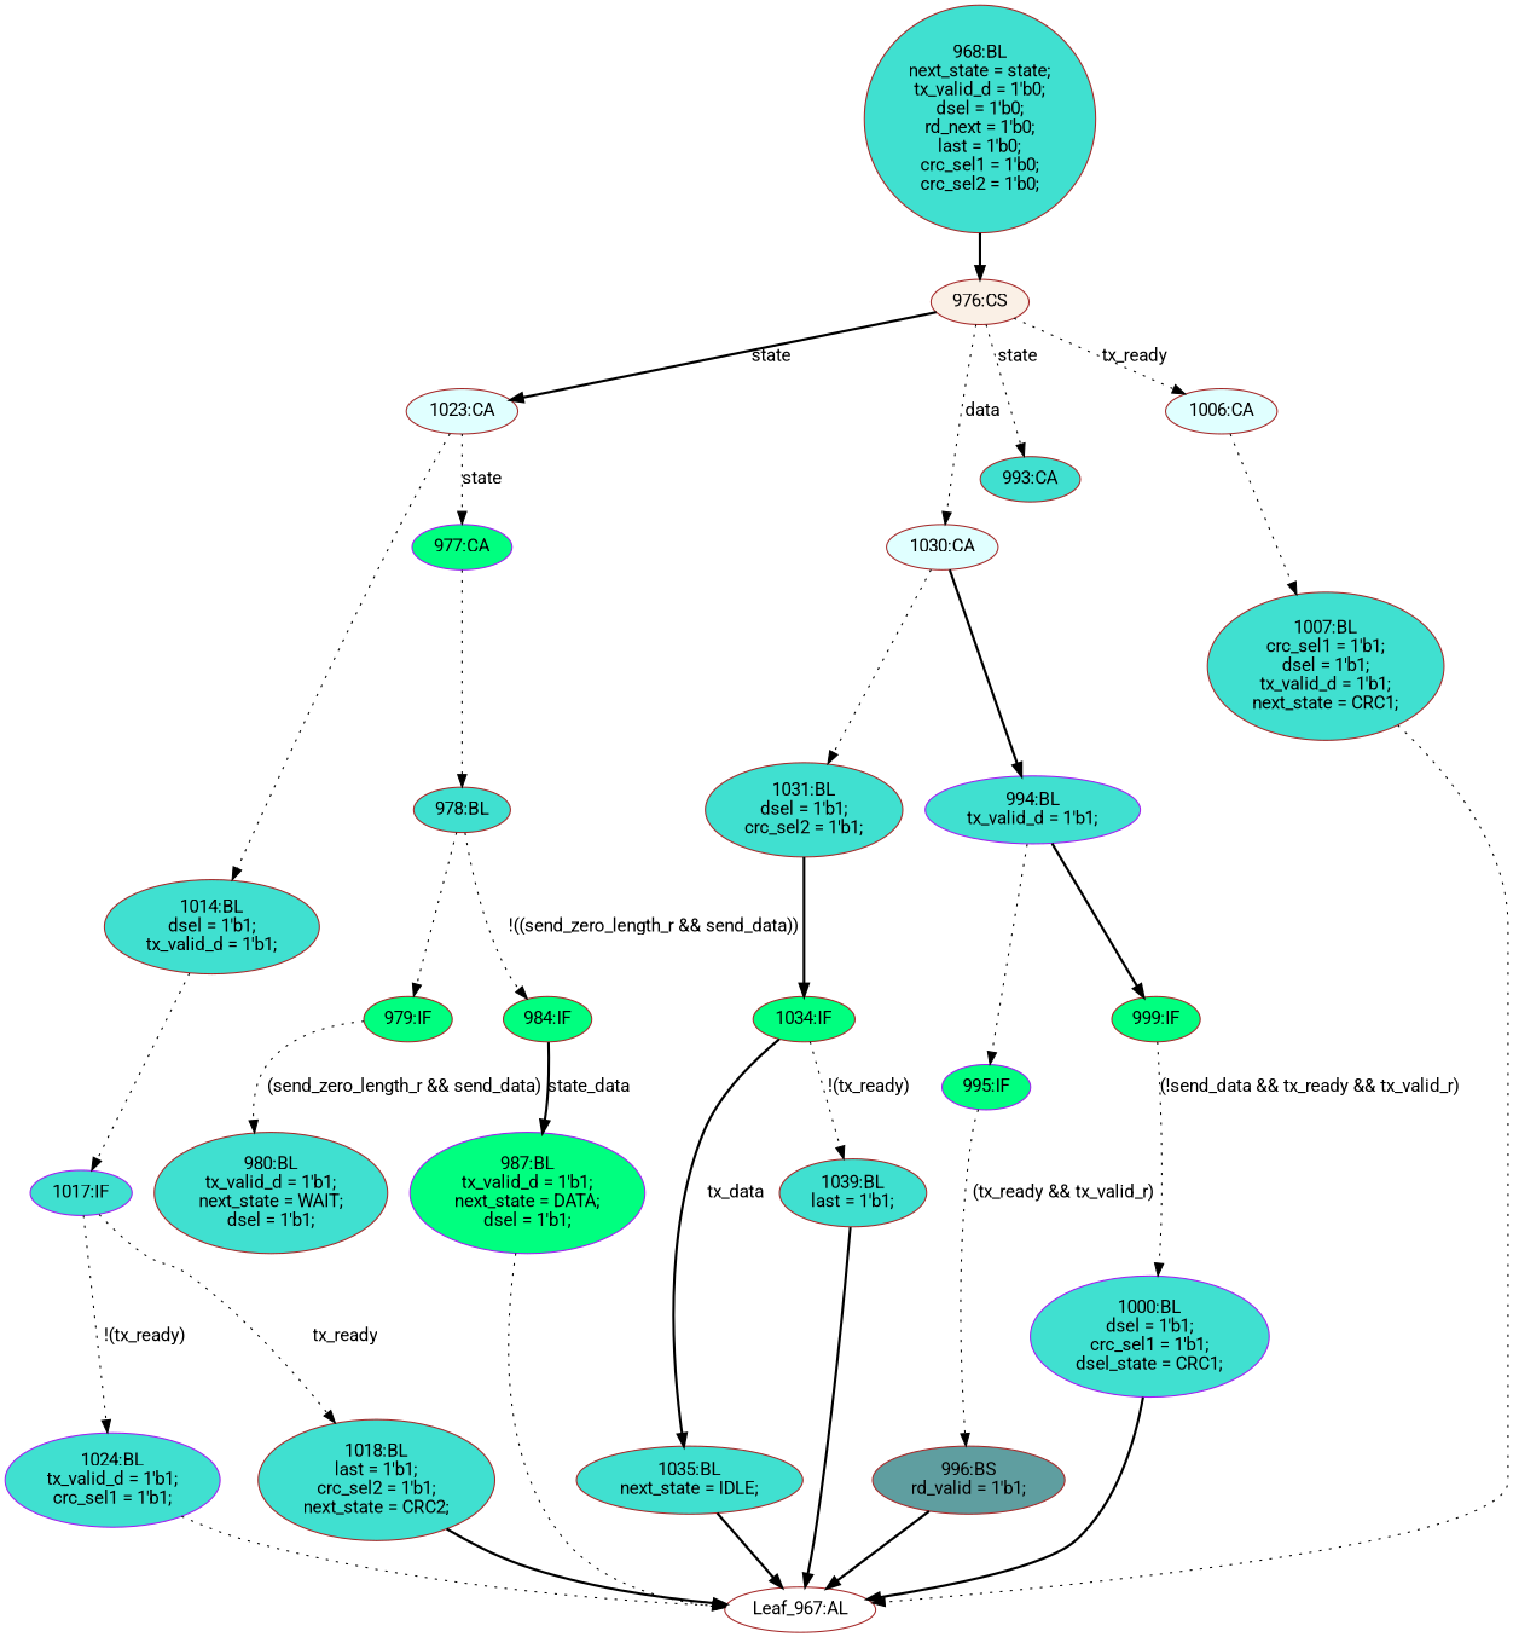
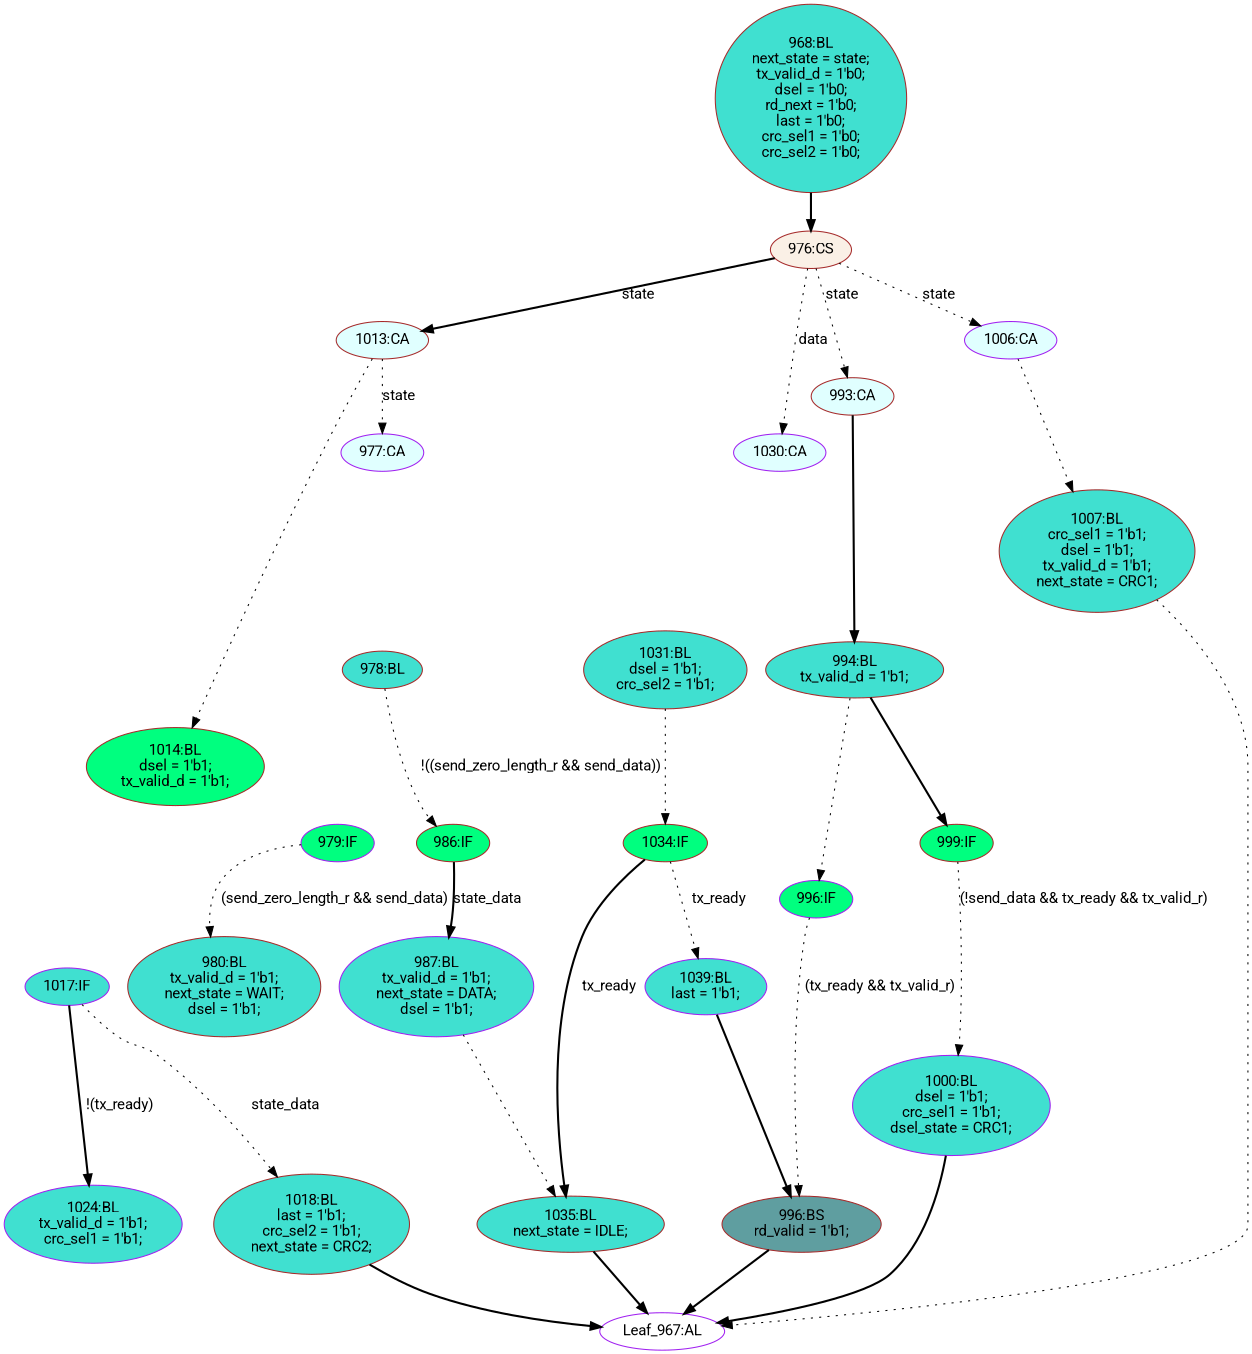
  strict digraph {
    fontname=Roboto
    node [color=brown fillcolor=turquoise fontname=Roboto statements="[]" style=filled typ=Block]
    edge [cond="[]" fontname=Roboto lineno=None style=dotted]
    n1 [ast="<pyverilog.vparser.ast.Block object at 0x7f55d3d0fc50>" label="1031:BL\ndsel = 1'b1;\ncrc_sel2 = 1'b1;" statements="[<pyverilog.vparser.ast.BlockingSubstitution object at 0x7f55d3d0f9d0>, <pyverilog.vparser.ast.BlockingSubstitution object at 0x7f55d3d0fb10>]"]
    n2 [ast="<pyverilog.vparser.ast.IfStatement object at 0x7f55d3d0fc90>" fillcolor=springgreen label="1034:IF" typ=IfStatement]
    n3 [ast="<pyverilog.vparser.ast.Block object at 0x7f55d3d0fed0>" label="1035:BL\nnext_state = IDLE;" statements="[<pyverilog.vparser.ast.BlockingSubstitution object at 0x7f55d3d0ff10>]"]
-   n4 [ast="<pyverilog.vparser.ast.Block object at 0x7f55d3d0fd10>" label="1039:BL\nlast = 1'b1;" statements="[<pyverilog.vparser.ast.BlockingSubstitution object at 0x7f55d3d0fd50>]"]
-   n5 [def_var="['dsel', 'tx_valid_d', 'last', 'crc_sel1', 'crc_sel2', 'rd_next', 'next_state']" label="Leaf_967:AL" fillcolor="" statements="" style="" typ=""]
+   n4 [ast="<pyverilog.vparser.ast.Block object at 0x7f55d3d0fd10>" color=purple label="1039:BL\nlast = 1'b1;" statements="[<pyverilog.vparser.ast.BlockingSubstitution object at 0x7f55d3d0fd50>]"]
+   n5 [color=purple def_var="['dsel', 'tx_valid_d', 'last', 'crc_sel1', 'crc_sel2', 'rd_next', 'next_state']" label="Leaf_967:AL" fillcolor="" statements="" style="" typ=""]
    n6 [ast="<pyverilog.vparser.ast.CaseStatement object at 0x7f55d3d130d0>" fillcolor=linen label="976:CS" typ=CaseStatement]
-   n7 [ast="<pyverilog.vparser.ast.Case object at 0x7f55d3d13bd0>" label="993:CA" typ=Case]
-   n8 [ast="<pyverilog.vparser.ast.Case object at 0x7f55d3d1d610>" fillcolor=lightcyan label="1006:CA" typ=Case]
-   n9 [ast="<pyverilog.vparser.ast.Case object at 0x7f55d3d2d610>" fillcolor=lightcyan label="1030:CA" typ=Case]
-   n10 [ast="<pyverilog.vparser.ast.Case object at 0x7f55d3d1dbd0>" fillcolor=lightcyan label="1023:CA" typ=Case]
-   n11 [ast="<pyverilog.vparser.ast.Block object at 0x7f55d3d13c50>" color=purple label="994:BL\ntx_valid_d = 1'b1;" statements="[<pyverilog.vparser.ast.BlockingSubstitution object at 0x7f55d3d13ed0>]"]
+   n7 [ast="<pyverilog.vparser.ast.Case object at 0x7f55d3d13bd0>" fillcolor=lightcyan label="993:CA" typ=Case]
+   n8 [ast="<pyverilog.vparser.ast.Case object at 0x7f55d3d1d610>" color=purple fillcolor=lightcyan label="1006:CA" typ=Case]
+   n9 [ast="<pyverilog.vparser.ast.Case object at 0x7f55d3d2d610>" color=purple fillcolor=lightcyan label="1030:CA" typ=Case]
+   n10 [ast="<pyverilog.vparser.ast.Case object at 0x7f55d3d1dbd0>" fillcolor=lightcyan label="1013:CA" typ=Case]
+   n11 [ast="<pyverilog.vparser.ast.Block object at 0x7f55d3d13c50>" label="994:BL\ntx_valid_d = 1'b1;" statements="[<pyverilog.vparser.ast.BlockingSubstitution object at 0x7f55d3d13ed0>]"]
    n12 [ast="<pyverilog.vparser.ast.Block object at 0x7f55d3d1d690>" label="1007:BL\ncrc_sel1 = 1'b1;\ndsel = 1'b1;\ntx_valid_d = 1'b1;\nnext_state = CRC1;" statements="[<pyverilog.vparser.ast.BlockingSubstitution object at 0x7f55d3d1d6d0>, <pyverilog.vparser.ast.BlockingSubstitution object at 0x7f55d3d1d810>, <pyverilog.vparser.ast.BlockingSubstitution object at 0x7f55d3d1d950>, <pyverilog.vparser.ast.BlockingSubstitution object at 0x7f55d3d1da90>]"]
-   n13 [ast="<pyverilog.vparser.ast.Case object at 0x7f55d3d13150>" color=purple fillcolor=springgreen label="977:CA" typ=Case]
-   n14 [ast="<pyverilog.vparser.ast.Block object at 0x7f55d3d1dc50>" label="1014:BL\ndsel = 1'b1;\ntx_valid_d = 1'b1;" statements="[<pyverilog.vparser.ast.BlockingSubstitution object at 0x7f55d3d1dc90>, <pyverilog.vparser.ast.BlockingSubstitution object at 0x7f55d3d1dd50>]"]
+   n13 [ast="<pyverilog.vparser.ast.Case object at 0x7f55d3d13150>" color=purple fillcolor=lightcyan label="977:CA" typ=Case]
+   n14 [ast="<pyverilog.vparser.ast.Block object at 0x7f55d3d1dc50>" fillcolor=springgreen label="1014:BL\ndsel = 1'b1;\ntx_valid_d = 1'b1;" statements="[<pyverilog.vparser.ast.BlockingSubstitution object at 0x7f55d3d1dc90>, <pyverilog.vparser.ast.BlockingSubstitution object at 0x7f55d3d1dd50>]"]
    n15 [ast="<pyverilog.vparser.ast.Block object at 0x7f55d3d131d0>" label="978:BL"]
    n16 [ast="<pyverilog.vparser.ast.IfStatement object at 0x7f55d3d1d050>" fillcolor=springgreen label="999:IF" typ=IfStatement]
-   n17 [ast="<pyverilog.vparser.ast.IfStatement object at 0x7f55d3d13c90>" color=purple fillcolor=springgreen label="995:IF" typ=IfStatement]
+   n17 [ast="<pyverilog.vparser.ast.IfStatement object at 0x7f55d3d13c90>" color=purple fillcolor=springgreen label="996:IF" typ=IfStatement]
    n18 [ast="<pyverilog.vparser.ast.IfStatement object at 0x7f55d3d1de90>" color=purple label="1017:IF" typ=IfStatement]
-   n19 [ast="<pyverilog.vparser.ast.IfStatement object at 0x7f55d3d13210>" fillcolor=springgreen label="979:IF" typ=IfStatement]
-   n20 [ast="<pyverilog.vparser.ast.IfStatement object at 0x7f55d3d13250>" fillcolor=springgreen label="984:IF" typ=IfStatement]
+   n19 [ast="<pyverilog.vparser.ast.IfStatement object at 0x7f55d3d13210>" color=purple fillcolor=springgreen label="979:IF" typ=IfStatement]
+   n20 [ast="<pyverilog.vparser.ast.IfStatement object at 0x7f55d3d13250>" fillcolor=springgreen label="986:IF" typ=IfStatement]
    n21 [ast="<pyverilog.vparser.ast.Block object at 0x7f55d3d1d090>" color=purple label="1000:BL\ndsel = 1'b1;\ncrc_sel1 = 1'b1;\ndsel_state = CRC1;" statements="[<pyverilog.vparser.ast.BlockingSubstitution object at 0x7f55d3d1d0d0>, <pyverilog.vparser.ast.BlockingSubstitution object at 0x7f55d3d1d210>, <pyverilog.vparser.ast.BlockingSubstitution object at 0x7f55d3d1d350>]"]
    n22 [ast="<pyverilog.vparser.ast.BlockingSubstitution object at 0x7f55d3d13cd0>" fillcolor=cadetblue label="996:BS\nrd_valid = 1'b1;" statements="[<pyverilog.vparser.ast.BlockingSubstitution object at 0x7f55d3d13cd0>]" typ=BlockingSubstitution]
-   n23 [ast="<pyverilog.vparser.ast.Block object at 0x7f55d3d13290>" color=purple fillcolor=springgreen label="987:BL\ntx_valid_d = 1'b1;\nnext_state = DATA;\ndsel = 1'b1;" statements="[<pyverilog.vparser.ast.BlockingSubstitution object at 0x7f55d3d132d0>, <pyverilog.vparser.ast.BlockingSubstitution object at 0x7f55d3d13410>, <pyverilog.vparser.ast.BlockingSubstitution object at 0x7f55d3d13550>]"]
+   n23 [ast="<pyverilog.vparser.ast.Block object at 0x7f55d3d13290>" color=purple label="987:BL\ntx_valid_d = 1'b1;\nnext_state = DATA;\ndsel = 1'b1;" statements="[<pyverilog.vparser.ast.BlockingSubstitution object at 0x7f55d3d132d0>, <pyverilog.vparser.ast.BlockingSubstitution object at 0x7f55d3d13410>, <pyverilog.vparser.ast.BlockingSubstitution object at 0x7f55d3d13550>]"]
    n24 [ast="<pyverilog.vparser.ast.Block object at 0x7f55d3d2d9d0>" label="968:BL\nnext_state = state;\ntx_valid_d = 1'b0;\ndsel = 1'b0;\nrd_next = 1'b0;\nlast = 1'b0;\ncrc_sel1 = 1'b0;\ncrc_sel2 = 1'b0;" statements="[<pyverilog.vparser.ast.BlockingSubstitution object at 0x7f55d3d2da10>, <pyverilog.vparser.ast.BlockingSubstitution object at 0x7f55d3d2db50>, <pyverilog.vparser.ast.BlockingSubstitution object at 0x7f55d3d2dc90>, <pyverilog.vparser.ast.BlockingSubstitution object at 0x7f55d3d2ddd0>, <pyverilog.vparser.ast.BlockingSubstitution object at 0x7f55d3d2df10>, <pyverilog.vparser.ast.BlockingSubstitution object at 0x7f55d3cb7090>, <pyverilog.vparser.ast.BlockingSubstitution object at 0x7f55d3cb71d0>]"]
    n25 [ast="<pyverilog.vparser.ast.Block object at 0x7f55d3d136d0>" label="980:BL\ntx_valid_d = 1'b1;\nnext_state = WAIT;\ndsel = 1'b1;" statements="[<pyverilog.vparser.ast.BlockingSubstitution object at 0x7f55d3d13710>, <pyverilog.vparser.ast.BlockingSubstitution object at 0x7f55d3d13850>, <pyverilog.vparser.ast.BlockingSubstitution object at 0x7f55d3d13990>]"]
    n26 [ast="<pyverilog.vparser.ast.Block object at 0x7f55d3d2d1d0>" label="1018:BL\nlast = 1'b1;\ncrc_sel2 = 1'b1;\nnext_state = CRC2;" statements="[<pyverilog.vparser.ast.BlockingSubstitution object at 0x7f55d3d2d210>, <pyverilog.vparser.ast.BlockingSubstitution object at 0x7f55d3d2d350>, <pyverilog.vparser.ast.BlockingSubstitution object at 0x7f55d3d2d490>]"]
    n27 [ast="<pyverilog.vparser.ast.Block object at 0x7f55d3d1ded0>" color=purple label="1024:BL\ntx_valid_d = 1'b1;\ncrc_sel1 = 1'b1;" statements="[<pyverilog.vparser.ast.BlockingSubstitution object at 0x7f55d3d1df10>, <pyverilog.vparser.ast.BlockingSubstitution object at 0x7f55d3d2d090>]"]
-   n1 -> n2 [style=bold]
-   n2 -> n3 [cond="['tx_ready']" label=tx_data lineno=1034 style=bold]
-   n2 -> n4 [cond="['tx_ready']" label="!(tx_ready)" lineno=1034]
+   n1 -> n2
+   n2 -> n3 [cond="['tx_ready']" label=tx_ready lineno=1034 style=bold]
+   n2 -> n4 [cond="['tx_ready']" label=tx_ready lineno=1034]
    n3 -> n5 [style=bold]
-   n4 -> n5 [style=bold]
+   n4 -> n22 [style=bold]
    n6 -> n7 [cond="['state']" label=state lineno=976]
-   n6 -> n8 [cond="['state']" label=tx_ready lineno=976]
+   n6 -> n8 [cond="['state']" label=state lineno=976]
    n6 -> n9 [cond="['state']" label=data lineno=976]
    n6 -> n10 [cond="['state']" label=state lineno=976 style=bold]
-   n9 -> n11 [style=bold]
+   n7 -> n11 [style=bold]
    n8 -> n12
-   n9 -> n1
    n10 -> n13 [cond="['state']" label=state lineno=976]
    n10 -> n14
    n11 -> n16 [style=bold]
    n11 -> n17
    n12 -> n5
-   n13 -> n15
-   n14 -> n18
-   n15 -> n19
    n15 -> n20 [cond="['send_zero_length_r', 'send_data']" label="!((send_zero_length_r && send_data))" lineno=979]
    n16 -> n21 [cond="['send_data', 'tx_ready', 'tx_valid_r']" label="(!send_data && tx_ready && tx_valid_r)" lineno=999]
    n17 -> n22 [cond="['tx_ready', 'tx_valid_r']" label="(tx_ready && tx_valid_r)" lineno=995]
-   n18 -> n26 [cond="['tx_ready']" label=tx_ready lineno=1017]
-   n18 -> n27 [cond="['tx_ready']" label="!(tx_ready)" lineno=1017]
+   n18 -> n26 [cond="['tx_ready']" label=state_data lineno=1017]
+   n18 -> n27 [cond="['tx_ready']" label="!(tx_ready)" lineno=1017 style=bold]
    n19 -> n25 [cond="['send_zero_length_r', 'send_data']" label="(send_zero_length_r && send_data)" lineno=979]
    n20 -> n23 [cond="['send_data']" label=state_data lineno=986 style=bold]
    n21 -> n5 [style=bold]
    n22 -> n5 [style=bold]
-   n23 -> n5
+   n23 -> n3
    n24 -> n6 [style=bold]
    n26 -> n5 [style=bold]
-   n27 -> n5
  }
